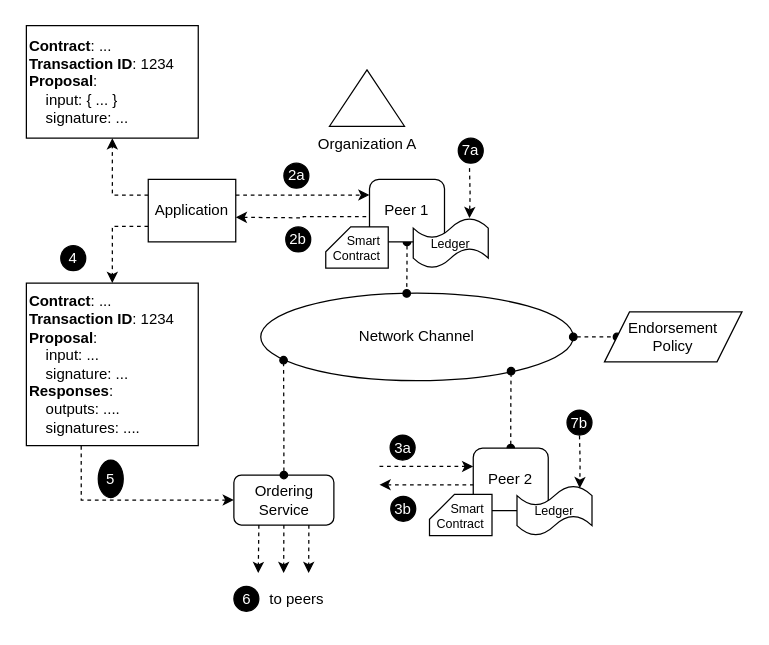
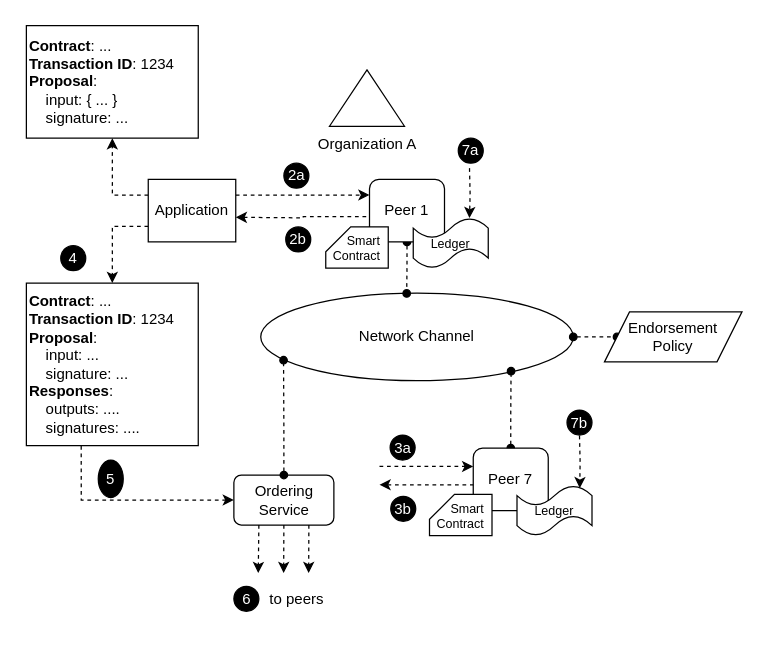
  <mxCell id="0" />
  <mxCell id="1" parent="0" />
  <mxCell id="2" value="&lt;b&gt;Contract&lt;/b&gt;: ...&lt;br&gt;&lt;b&gt;Transaction ID&lt;/b&gt;: 1234&lt;br&gt;&lt;b&gt;Proposal&lt;/b&gt;:&amp;nbsp;&lt;br&gt;&amp;nbsp; &amp;nbsp; input: { ... }&lt;br&gt;&amp;nbsp; &amp;nbsp; signature: ..." style="rounded=0;whiteSpace=wrap;html=1;align=left;" parent="1" vertex="1"><mxGeometry x="20.5" y="20" width="137.5" height="90" as="geometry" /></mxCell>
  <mxCell id="3" style="edgeStyle=orthogonalEdgeStyle;rounded=0;orthogonalLoop=1;jettySize=auto;html=1;exitX=0;exitY=0.75;exitDx=0;exitDy=0;entryX=0.5;entryY=0;entryDx=0;entryDy=0;dashed=1;" parent="1" source="6" target="19" edge="1"><mxGeometry relative="1" as="geometry"><mxPoint x="89.25" y="236" as="targetPoint" /></mxGeometry></mxCell>
  <mxCell id="4" style="edgeStyle=orthogonalEdgeStyle;rounded=0;orthogonalLoop=1;jettySize=auto;html=1;exitX=0;exitY=0.25;exitDx=0;exitDy=0;entryX=0.5;entryY=1;entryDx=0;entryDy=0;dashed=1;" parent="1" source="6" target="2" edge="1"><mxGeometry relative="1" as="geometry" /></mxCell>
  <mxCell id="5" style="edgeStyle=orthogonalEdgeStyle;rounded=0;orthogonalLoop=1;jettySize=auto;html=1;exitX=1;exitY=0.25;exitDx=0;exitDy=0;entryX=0;entryY=0.25;entryDx=0;entryDy=0;dashed=1;fontSize=12;startArrow=none;startFill=0;endArrow=classic;endFill=1;" parent="1" source="6" target="11" edge="1"><mxGeometry relative="1" as="geometry" /></mxCell>
  <mxCell id="6" value="Application" style="rounded=0;whiteSpace=wrap;html=1;" parent="1" vertex="1"><mxGeometry x="118" y="143" width="70" height="50" as="geometry" /></mxCell>
  <mxCell id="7" style="edgeStyle=orthogonalEdgeStyle;rounded=0;orthogonalLoop=1;jettySize=auto;html=1;exitX=0.319;exitY=1.003;exitDx=0;exitDy=0;dashed=1;fontColor=#FFFFFF;exitPerimeter=0;entryX=0;entryY=0.5;entryDx=0;entryDy=0;" parent="1" source="19" target="18" edge="1"><mxGeometry relative="1" as="geometry"><mxPoint x="28" y="464" as="targetPoint" /><mxPoint x="60.513" y="366" as="sourcePoint" /></mxGeometry></mxCell>
  <mxCell id="8" value="4" style="ellipse;whiteSpace=wrap;html=1;aspect=fixed;fillColor=#000000;fontColor=#FFFFFF;" parent="1" vertex="1"><mxGeometry x="48" y="196" width="20" height="20" as="geometry" /></mxCell>
  <mxCell id="9" style="edgeStyle=orthogonalEdgeStyle;rounded=0;orthogonalLoop=1;jettySize=auto;html=1;exitX=0.5;exitY=1;exitDx=0;exitDy=0;entryX=0.467;entryY=0.003;entryDx=0;entryDy=0;entryPerimeter=0;dashed=1;fontColor=#000000;startArrow=oval;startFill=1;endArrow=oval;endFill=1;" parent="1" source="11" target="13" edge="1"><mxGeometry relative="1" as="geometry" /></mxCell>
  <mxCell id="10" style="edgeStyle=orthogonalEdgeStyle;rounded=0;orthogonalLoop=1;jettySize=auto;html=1;entryX=0.75;entryY=0;entryDx=0;entryDy=0;entryPerimeter=0;dashed=1;fontSize=12;startArrow=none;startFill=0;endArrow=classic;endFill=1;" parent="1" target="22" edge="1"><mxGeometry relative="1" as="geometry"><mxPoint x="375" y="134" as="sourcePoint" /></mxGeometry></mxCell>
  <mxCell id="11" value="Peer 1" style="rounded=1;whiteSpace=wrap;html=1;fontColor=#000000;fillColor=#FFFFFF;" parent="1" vertex="1"><mxGeometry x="295" y="143" width="60" height="50" as="geometry" /></mxCell>
  <mxCell id="12" style="edgeStyle=orthogonalEdgeStyle;rounded=0;orthogonalLoop=1;jettySize=auto;html=1;exitX=1;exitY=0.5;exitDx=0;exitDy=0;entryX=0;entryY=0.5;entryDx=0;entryDy=0;dashed=1;fontSize=12;endArrow=oval;endFill=1;startArrow=oval;startFill=1;" parent="1" source="13" target="28" edge="1"><mxGeometry relative="1" as="geometry" /></mxCell>
  <mxCell id="13" value="Network Channel" style="ellipse;whiteSpace=wrap;html=1;fontColor=#000000;fillColor=none;" parent="1" vertex="1"><mxGeometry x="208" y="234" width="250" height="70" as="geometry" /></mxCell>
  <mxCell id="14" style="edgeStyle=orthogonalEdgeStyle;rounded=0;orthogonalLoop=1;jettySize=auto;html=1;startArrow=oval;startFill=1;endArrow=oval;endFill=1;dashed=1;entryX=0.801;entryY=0.892;entryDx=0;entryDy=0;entryPerimeter=0;" parent="1" source="24" target="13" edge="1"><mxGeometry relative="1" as="geometry"><mxPoint x="367" y="344" as="targetPoint" /><mxPoint x="367" y="384" as="sourcePoint" /></mxGeometry></mxCell>
  <mxCell id="15" style="edgeStyle=orthogonalEdgeStyle;rounded=0;orthogonalLoop=1;jettySize=auto;html=1;exitX=0.25;exitY=1;exitDx=0;exitDy=0;dashed=1;fontSize=12;startArrow=none;startFill=0;endArrow=classic;endFill=1;" parent="1" source="18" edge="1"><mxGeometry relative="1" as="geometry"><mxPoint x="206" y="458" as="targetPoint" /></mxGeometry></mxCell>
  <mxCell id="16" style="edgeStyle=orthogonalEdgeStyle;rounded=0;orthogonalLoop=1;jettySize=auto;html=1;exitX=0.5;exitY=1;exitDx=0;exitDy=0;dashed=1;fontSize=12;startArrow=none;startFill=0;endArrow=classic;endFill=1;" parent="1" source="18" edge="1"><mxGeometry relative="1" as="geometry"><mxPoint x="226.333" y="458" as="targetPoint" /></mxGeometry></mxCell>
  <mxCell id="17" style="edgeStyle=orthogonalEdgeStyle;rounded=0;orthogonalLoop=1;jettySize=auto;html=1;exitX=0.75;exitY=1;exitDx=0;exitDy=0;dashed=1;fontSize=12;startArrow=none;startFill=0;endArrow=classic;endFill=1;" parent="1" source="18" edge="1"><mxGeometry relative="1" as="geometry"><mxPoint x="246.333" y="458" as="targetPoint" /></mxGeometry></mxCell>
  <mxCell id="18" value="Ordering Service" style="rounded=1;whiteSpace=wrap;html=1;fontColor=#000000;fillColor=#FFFFFF;" parent="1" vertex="1"><mxGeometry x="186.5" y="379.5" width="80" height="40" as="geometry" /></mxCell>
  <mxCell id="19" value="&lt;b&gt;Contract&lt;/b&gt;: ...&lt;br&gt;&lt;b&gt;Transaction ID&lt;/b&gt;: 1234&lt;br&gt;&lt;b&gt;Proposal&lt;/b&gt;:&amp;nbsp;&lt;br&gt;&amp;nbsp; &amp;nbsp; input: ...&lt;br&gt;&amp;nbsp; &amp;nbsp; signature: ...&lt;br&gt;&lt;b&gt;Responses&lt;/b&gt;:&lt;br&gt;&amp;nbsp; &amp;nbsp; outputs: ....&lt;br&gt;&amp;nbsp; &amp;nbsp; signatures: ...." style="rounded=0;whiteSpace=wrap;html=1;align=left;" parent="1" vertex="1"><mxGeometry x="20.5" y="226" width="137.5" height="130" as="geometry" /></mxCell>
  <mxCell id="20" value="" style="triangle;whiteSpace=wrap;html=1;rotation=-90;" parent="1" vertex="1"><mxGeometry x="270.5" y="48" width="45" height="60" as="geometry" /></mxCell>
  <mxCell id="21" value="Organization A" style="text;html=1;strokeColor=none;fillColor=none;align=center;verticalAlign=middle;whiteSpace=wrap;rounded=0;" parent="1" vertex="1"><mxGeometry x="246.5" y="100" width="93" height="30" as="geometry" /></mxCell>
  <mxCell id="22" value="&lt;font style=&quot;font-size: 10px;&quot;&gt;Ledger&lt;/font&gt;" style="shape=tape;whiteSpace=wrap;html=1;size=0.4;" parent="1" vertex="1"><mxGeometry x="330" y="174" width="60" height="40" as="geometry" /></mxCell>
  <mxCell id="23" value="&lt;div style=&quot;text-align: right;&quot;&gt;&lt;span style=&quot;background-color: initial;&quot;&gt;Smart&lt;/span&gt;&lt;/div&gt;Contract" style="shape=card;whiteSpace=wrap;html=1;fontSize=10;size=20;" parent="1" vertex="1"><mxGeometry x="260" y="181" width="50" height="33" as="geometry" /></mxCell>
- <mxCell id="24" value="Peer 2" style="rounded=1;whiteSpace=wrap;html=1;fontColor=#000000;fillColor=#FFFFFF;" parent="1" vertex="1"><mxGeometry x="378" y="358" width="60" height="50" as="geometry" /></mxCell>
+ <mxCell id="24" value="Peer 7" style="rounded=1;whiteSpace=wrap;html=1;fontColor=#000000;fillColor=#FFFFFF;" parent="1" vertex="1"><mxGeometry x="378" y="358" width="60" height="50" as="geometry" /></mxCell>
  <mxCell id="25" value="&lt;font style=&quot;font-size: 10px;&quot;&gt;Ledger&lt;/font&gt;" style="shape=tape;whiteSpace=wrap;html=1;size=0.4;" parent="1" vertex="1"><mxGeometry x="413" y="388" width="60" height="40" as="geometry" /></mxCell>
  <mxCell id="26" value="&lt;div style=&quot;text-align: right;&quot;&gt;&lt;span style=&quot;background-color: initial;&quot;&gt;Smart&lt;/span&gt;&lt;/div&gt;Contract" style="shape=card;whiteSpace=wrap;html=1;fontSize=10;size=20;" parent="1" vertex="1"><mxGeometry x="343" y="395" width="50" height="33" as="geometry" /></mxCell>
  <mxCell id="27" style="edgeStyle=orthogonalEdgeStyle;rounded=0;orthogonalLoop=1;jettySize=auto;html=1;startArrow=oval;startFill=1;endArrow=oval;endFill=1;dashed=1;entryX=0.073;entryY=0.767;entryDx=0;entryDy=0;entryPerimeter=0;exitX=0.5;exitY=0;exitDx=0;exitDy=0;" parent="1" source="18" target="13" edge="1"><mxGeometry relative="1" as="geometry"><mxPoint x="352.9" y="352.79" as="targetPoint" /><mxPoint x="353.012" y="393.5" as="sourcePoint" /></mxGeometry></mxCell>
  <mxCell id="28" value="&lt;font style=&quot;font-size: 12px;&quot;&gt;Endorsement &lt;br&gt;Policy&lt;/font&gt;" style="shape=parallelogram;perimeter=parallelogramPerimeter;whiteSpace=wrap;html=1;fixedSize=1;fontSize=10;" parent="1" vertex="1"><mxGeometry x="483" y="249" width="110" height="40" as="geometry" /></mxCell>
  <mxCell id="29" value="2a" style="ellipse;whiteSpace=wrap;html=1;aspect=fixed;fillColor=#000000;fontColor=#FFFFFF;" parent="1" vertex="1"><mxGeometry x="226.5" y="130" width="20" height="20" as="geometry" /></mxCell>
  <mxCell id="30" style="edgeStyle=orthogonalEdgeStyle;rounded=0;orthogonalLoop=1;jettySize=auto;html=1;exitX=1;exitY=0.25;exitDx=0;exitDy=0;entryX=0;entryY=0.25;entryDx=0;entryDy=0;dashed=1;fontSize=12;startArrow=none;startFill=0;endArrow=classic;endFill=1;" parent="1" edge="1"><mxGeometry relative="1" as="geometry"><mxPoint x="303" y="372.67" as="sourcePoint" /><mxPoint x="378" y="372.67" as="targetPoint" /></mxGeometry></mxCell>
  <mxCell id="31" style="edgeStyle=orthogonalEdgeStyle;rounded=0;orthogonalLoop=1;jettySize=auto;html=1;exitX=1;exitY=0.25;exitDx=0;exitDy=0;entryX=-0.012;entryY=0.595;entryDx=0;entryDy=0;dashed=1;fontSize=12;startArrow=classic;startFill=1;endArrow=none;endFill=0;entryPerimeter=0;" parent="1" target="11" edge="1"><mxGeometry relative="1" as="geometry"><mxPoint x="188" y="173.33" as="sourcePoint" /><mxPoint x="263" y="173.33" as="targetPoint" /></mxGeometry></mxCell>
  <mxCell id="32" style="edgeStyle=orthogonalEdgeStyle;rounded=0;orthogonalLoop=1;jettySize=auto;html=1;exitX=1;exitY=0.25;exitDx=0;exitDy=0;entryX=0;entryY=0.25;entryDx=0;entryDy=0;dashed=1;fontSize=12;startArrow=classic;startFill=1;endArrow=none;endFill=0;" parent="1" edge="1"><mxGeometry relative="1" as="geometry"><mxPoint x="303" y="387.33" as="sourcePoint" /><mxPoint x="378" y="387.33" as="targetPoint" /></mxGeometry></mxCell>
  <mxCell id="33" value="2b" style="ellipse;whiteSpace=wrap;html=1;aspect=fixed;fillColor=#000000;fontColor=#FFFFFF;" parent="1" vertex="1"><mxGeometry x="228" y="181" width="20" height="20" as="geometry" /></mxCell>
  <mxCell id="34" value="3a" style="ellipse;whiteSpace=wrap;html=1;aspect=fixed;fillColor=#000000;fontColor=#FFFFFF;" parent="1" vertex="1"><mxGeometry x="311.5" y="347.5" width="20" height="20" as="geometry" /></mxCell>
  <mxCell id="35" value="3b" style="ellipse;whiteSpace=wrap;html=1;aspect=fixed;fillColor=#000000;fontColor=#FFFFFF;" parent="1" vertex="1"><mxGeometry x="312" y="396.5" width="20" height="20" as="geometry" /></mxCell>
  <mxCell id="36" value="5" style="ellipse;whiteSpace=wrap;html=1;aspect=fixed;fillColor=#000000;fontColor=#FFFFFF;" parent="1" vertex="1"><mxGeometry x="78" y="367.5" width="20" height="30" as="geometry" /></mxCell>
  <mxCell id="37" value="6" style="ellipse;whiteSpace=wrap;html=1;aspect=fixed;fillColor=#000000;fontColor=#FFFFFF;" parent="1" vertex="1"><mxGeometry x="186.5" y="468.5" width="20" height="20" as="geometry" /></mxCell>
  <mxCell id="38" value="&lt;font color=&quot;#000000&quot;&gt;to peers&lt;/font&gt;" style="text;html=1;strokeColor=none;fillColor=none;align=center;verticalAlign=middle;whiteSpace=wrap;rounded=0;fontColor=#FFFFFF;" parent="1" vertex="1"><mxGeometry x="206.5" y="463.5" width="60" height="30" as="geometry" /></mxCell>
  <mxCell id="39" style="edgeStyle=orthogonalEdgeStyle;rounded=0;orthogonalLoop=1;jettySize=auto;html=1;entryX=0.837;entryY=0.052;entryDx=0;entryDy=0;entryPerimeter=0;dashed=1;fontSize=12;startArrow=none;startFill=0;endArrow=classic;endFill=1;" parent="1" target="25" edge="1"><mxGeometry relative="1" as="geometry"><mxPoint x="463" y="348" as="sourcePoint" /><mxPoint x="463" y="388" as="targetPoint" /></mxGeometry></mxCell>
  <mxCell id="40" value="7a" style="ellipse;whiteSpace=wrap;html=1;aspect=fixed;fillColor=#000000;fontColor=#FFFFFF;" parent="1" vertex="1"><mxGeometry x="366" y="110" width="20" height="20" as="geometry" /></mxCell>
  <mxCell id="41" value="7b" style="ellipse;whiteSpace=wrap;html=1;aspect=fixed;fillColor=#000000;fontColor=#FFFFFF;" parent="1" vertex="1"><mxGeometry x="453" y="327.5" width="20" height="20" as="geometry" /></mxCell>
